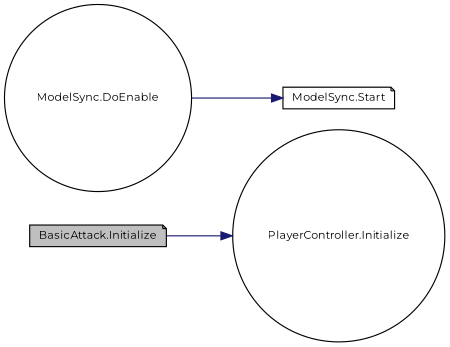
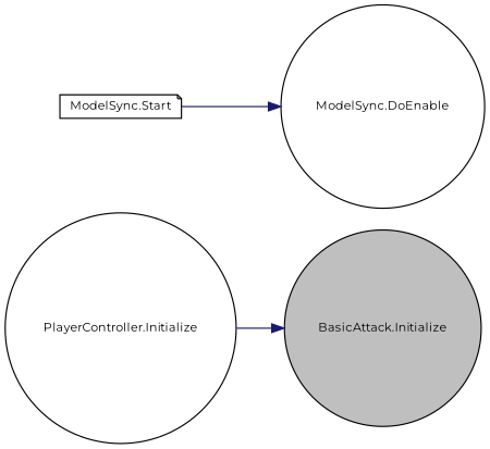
  digraph {
    fontname=Montserrat
    rankdir=RL
    node [color=black fontname=Montserrat fontsize=10 shape=note]
    edge [color=midnightblue dir=back fontname=Montserrat fontsize=10 labelfontname=Helvetica labelfontsize=10 style=solid]
-   n1 [fillcolor=grey75 fontcolor=black height=0.2 label="BasicAttack.Initialize" style=filled width=0.4]
+   n1 [fillcolor=grey75 fontcolor=black height=0.2 label="BasicAttack.Initialize" shape=circle style=filled width=0.4]
    n2 [height=0.2 label="PlayerController.Initialize" shape=circle width=0.4]
    n3 [height=0.2 label="ModelSync.DoEnable" shape=circle width=0.4]
    n4 [height=0.2 label="ModelSync.Start" width=0.4]
-   n2 -> n1
-   n4 -> n3
+   n1 -> n2
+   n3 -> n4
  }
